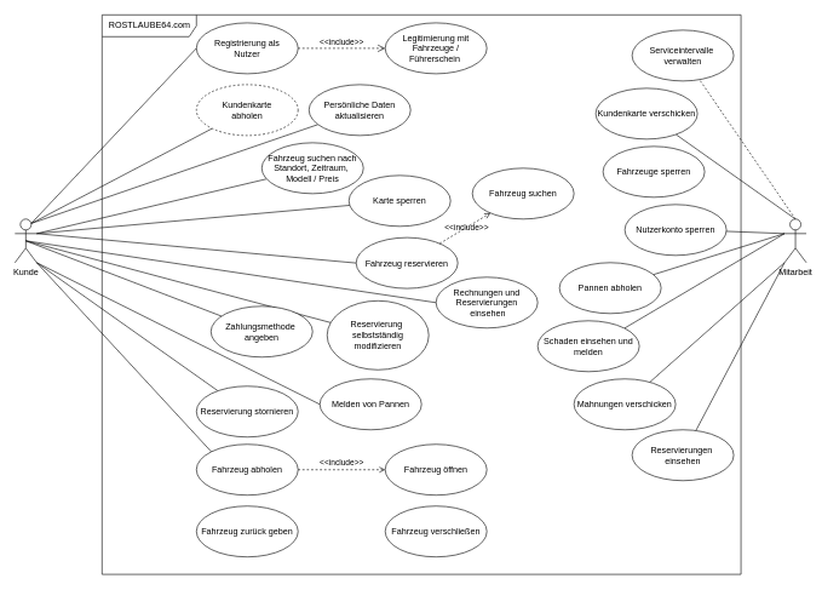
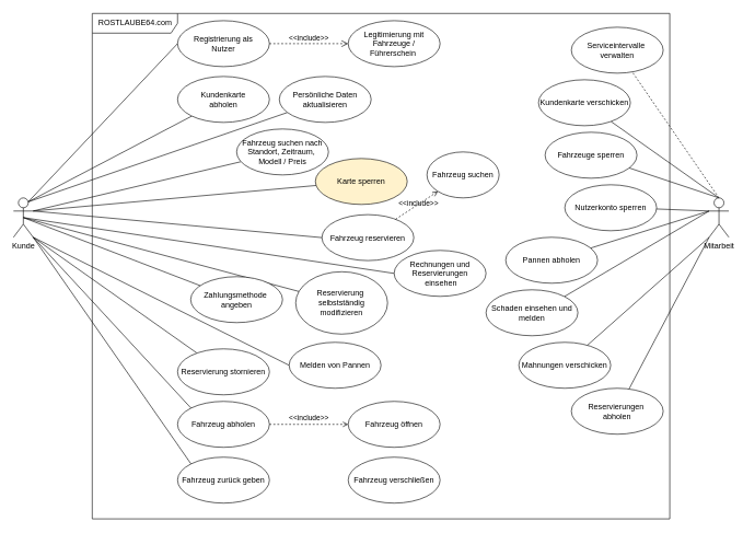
  <mxCell id="0" />
  <mxCell id="1" parent="0" />
  <mxCell id="2" value="ROSTLAUBE64.com" style="shape=umlFrame;tabPosition=left;html=1;boundedLbl=1;labelInHeader=1;width=130;height=30;" parent="1" vertex="1"><mxGeometry x="140" y="20" width="880" height="770" as="geometry" /></mxCell>
  <mxCell id="3" style="edgeStyle=none;html=1;exitX=0.75;exitY=0.1;exitDx=0;exitDy=0;exitPerimeter=0;entryX=0;entryY=0.5;entryDx=0;entryDy=0;endArrow=none;endFill=0;" parent="1" source="16" target="26" edge="1"><mxGeometry relative="1" as="geometry" /></mxCell>
  <mxCell id="4" style="edgeStyle=none;html=1;exitX=1;exitY=0.333;exitDx=0;exitDy=0;exitPerimeter=0;entryX=0;entryY=0.5;entryDx=0;entryDy=0;endArrow=none;endFill=0;" parent="1" source="16" target="29" edge="1"><mxGeometry relative="1" as="geometry" /></mxCell>
  <mxCell id="5" style="edgeStyle=none;html=1;exitX=0.75;exitY=0.1;exitDx=0;exitDy=0;exitPerimeter=0;endArrow=none;endFill=0;" parent="1" source="16" target="30" edge="1"><mxGeometry relative="1" as="geometry" /></mxCell>
  <mxCell id="6" style="edgeStyle=none;html=1;exitX=1;exitY=0.333;exitDx=0;exitDy=0;exitPerimeter=0;endArrow=none;endFill=0;" parent="1" source="16" target="31" edge="1"><mxGeometry relative="1" as="geometry" /></mxCell>
  <mxCell id="7" style="edgeStyle=none;html=1;exitX=0.5;exitY=0.5;exitDx=0;exitDy=0;exitPerimeter=0;endArrow=none;endFill=0;" parent="1" source="16" target="33" edge="1"><mxGeometry relative="1" as="geometry" /></mxCell>
  <mxCell id="8" style="edgeStyle=none;html=1;endArrow=none;endFill=0;exitX=1;exitY=1;exitDx=0;exitDy=0;exitPerimeter=0;" parent="1" source="16" target="32" edge="1"><mxGeometry relative="1" as="geometry"><mxPoint x="50" y="361" as="sourcePoint" /></mxGeometry></mxCell>
  <mxCell id="9" style="edgeStyle=none;html=1;exitX=1;exitY=0.333;exitDx=0;exitDy=0;exitPerimeter=0;endArrow=none;endFill=0;" parent="1" source="16" target="34" edge="1"><mxGeometry relative="1" as="geometry" /></mxCell>
  <mxCell id="10" style="edgeStyle=none;html=1;exitX=0.75;exitY=0.1;exitDx=0;exitDy=0;exitPerimeter=0;endArrow=none;endFill=0;" parent="1" source="16" target="35" edge="1"><mxGeometry relative="1" as="geometry" /></mxCell>
+ <mxCell id="11" style="edgeStyle=none;html=1;exitX=1;exitY=1;exitDx=0;exitDy=0;exitPerimeter=0;endArrow=none;endFill=0;entryX=0;entryY=0;entryDx=0;entryDy=0;" parent="1" source="16" target="37" edge="1"><mxGeometry relative="1" as="geometry" /></mxCell>
  <mxCell id="12" style="edgeStyle=none;html=1;exitX=1;exitY=1;exitDx=0;exitDy=0;exitPerimeter=0;entryX=0;entryY=0;entryDx=0;entryDy=0;endArrow=none;endFill=0;" parent="1" source="16" target="38" edge="1"><mxGeometry relative="1" as="geometry" /></mxCell>
  <mxCell id="13" style="edgeStyle=none;html=1;exitX=0.5;exitY=0.5;exitDx=0;exitDy=0;exitPerimeter=0;endArrow=none;endFill=0;entryX=0;entryY=0.5;entryDx=0;entryDy=0;" parent="1" source="16" target="41" edge="1"><mxGeometry relative="1" as="geometry" /></mxCell>
  <mxCell id="14" style="edgeStyle=none;html=1;exitX=1;exitY=1;exitDx=0;exitDy=0;exitPerimeter=0;entryX=0;entryY=0.5;entryDx=0;entryDy=0;endArrow=none;endFill=0;" parent="1" source="16" target="42" edge="1"><mxGeometry relative="1" as="geometry" /></mxCell>
  <mxCell id="15" style="edgeStyle=none;html=1;exitX=0.5;exitY=0.5;exitDx=0;exitDy=0;exitPerimeter=0;endArrow=none;endFill=0;" parent="1" source="16" target="44" edge="1"><mxGeometry relative="1" as="geometry" /></mxCell>
  <mxCell id="16" value="Kunde" style="shape=umlActor;verticalLabelPosition=bottom;verticalAlign=top;html=1;" parent="1" vertex="1"><mxGeometry x="20" y="301" width="30" height="60" as="geometry" /></mxCell>
  <mxCell id="17" style="edgeStyle=none;html=1;exitX=0.5;exitY=0;exitDx=0;exitDy=0;exitPerimeter=0;endArrow=none;endFill=0;dashed=1;" parent="1" source="25" target="43" edge="1"><mxGeometry relative="1" as="geometry" /></mxCell>
  <mxCell id="18" style="edgeStyle=none;html=1;exitX=0.5;exitY=0;exitDx=0;exitDy=0;exitPerimeter=0;endArrow=none;endFill=0;" parent="1" source="25" target="45" edge="1"><mxGeometry relative="1" as="geometry" /></mxCell>
+ <mxCell id="19" style="edgeStyle=none;html=1;exitX=0.5;exitY=0;exitDx=0;exitDy=0;exitPerimeter=0;endArrow=none;endFill=0;" parent="1" source="25" target="46" edge="1"><mxGeometry relative="1" as="geometry" /></mxCell>
  <mxCell id="20" style="edgeStyle=none;html=1;exitX=0;exitY=0.333;exitDx=0;exitDy=0;exitPerimeter=0;endArrow=none;endFill=0;" parent="1" source="25" target="47" edge="1"><mxGeometry relative="1" as="geometry" /></mxCell>
  <mxCell id="21" style="edgeStyle=none;html=1;exitX=0;exitY=0.333;exitDx=0;exitDy=0;exitPerimeter=0;endArrow=none;endFill=0;" parent="1" source="25" target="49" edge="1"><mxGeometry relative="1" as="geometry" /></mxCell>
  <mxCell id="22" style="edgeStyle=none;html=1;exitX=0;exitY=0.333;exitDx=0;exitDy=0;exitPerimeter=0;entryX=1;entryY=0;entryDx=0;entryDy=0;endArrow=none;endFill=0;" parent="1" source="25" target="48" edge="1"><mxGeometry relative="1" as="geometry" /></mxCell>
  <mxCell id="23" style="edgeStyle=none;html=1;exitX=0;exitY=1;exitDx=0;exitDy=0;exitPerimeter=0;endArrow=none;endFill=0;" parent="1" source="25" target="50" edge="1"><mxGeometry relative="1" as="geometry" /></mxCell>
  <mxCell id="24" style="edgeStyle=none;html=1;exitX=0;exitY=1;exitDx=0;exitDy=0;exitPerimeter=0;endArrow=none;endFill=0;" parent="1" source="25" target="51" edge="1"><mxGeometry relative="1" as="geometry" /></mxCell>
  <mxCell id="25" value="Mitarbeit" style="shape=umlActor;verticalLabelPosition=bottom;verticalAlign=top;html=1;" parent="1" vertex="1"><mxGeometry x="1080" y="301" width="30" height="60" as="geometry" /></mxCell>
  <mxCell id="26" value="Registrierung als&lt;br&gt;Nutzer" style="ellipse;whiteSpace=wrap;html=1;" parent="1" vertex="1"><mxGeometry x="270" y="31" width="140" height="70" as="geometry" /></mxCell>
  <mxCell id="27" value="Legitimierung mit Fahrzeuge / Führerschein&amp;nbsp;" style="ellipse;whiteSpace=wrap;html=1;" parent="1" vertex="1"><mxGeometry x="530" y="31" width="140" height="70" as="geometry" /></mxCell>
  <mxCell id="28" value="&amp;lt;&amp;lt;include&amp;gt;&amp;gt;" style="html=1;verticalAlign=bottom;endArrow=open;dashed=1;endSize=8;entryX=0;entryY=0.5;entryDx=0;entryDy=0;exitX=1;exitY=0.5;exitDx=0;exitDy=0;" parent="1" source="26" target="27" edge="1"><mxGeometry relative="1" as="geometry"><mxPoint x="530" y="161" as="sourcePoint" /><mxPoint x="450" y="161" as="targetPoint" /></mxGeometry></mxCell>
  <mxCell id="29" value="Fahrzeug reservieren" style="ellipse;whiteSpace=wrap;html=1;" parent="1" vertex="1"><mxGeometry x="490" y="326.5" width="140" height="70" as="geometry" /></mxCell>
- <mxCell id="30" value="Kundenkarte&lt;br&gt;abholen" style="ellipse;whiteSpace=wrap;html=1;dashed=1;" parent="1" vertex="1"><mxGeometry x="270" y="116" width="140" height="70" as="geometry" /></mxCell>
+ <mxCell id="30" value="Kundenkarte&lt;br&gt;abholen" style="ellipse;whiteSpace=wrap;html=1;" parent="1" vertex="1"><mxGeometry x="270" y="116" width="140" height="70" as="geometry" /></mxCell>
  <mxCell id="31" value="Fahrzeug suchen nach&lt;br&gt;Standort, Zeitraum,&amp;nbsp;&lt;br&gt;Modell / Preis" style="ellipse;whiteSpace=wrap;html=1;" parent="1" vertex="1"><mxGeometry x="360" y="196" width="140" height="70" as="geometry" /></mxCell>
  <mxCell id="32" value="Reservierung stornieren" style="ellipse;whiteSpace=wrap;html=1;" parent="1" vertex="1"><mxGeometry x="270" y="531" width="140" height="70" as="geometry" /></mxCell>
  <mxCell id="33" value="Reservierung&amp;nbsp;&lt;br&gt;selbstständig modifizieren" style="ellipse;whiteSpace=wrap;html=1;" parent="1" vertex="1"><mxGeometry x="450" y="413.5" width="140" height="95" as="geometry" /></mxCell>
- <mxCell id="34" value="Karte sperren" style="ellipse;whiteSpace=wrap;html=1;" parent="1" vertex="1"><mxGeometry x="480" y="241" width="140" height="70" as="geometry" /></mxCell>
+ <mxCell id="34" value="Karte sperren" style="ellipse;whiteSpace=wrap;html=1;fillColor=#fff2cc;" parent="1" vertex="1"><mxGeometry x="480" y="241" width="140" height="70" as="geometry" /></mxCell>
  <mxCell id="35" value="Persönliche Daten&lt;br&gt;aktualisieren" style="ellipse;whiteSpace=wrap;html=1;" parent="1" vertex="1"><mxGeometry x="425" y="116" width="140" height="70" as="geometry" /></mxCell>
  <mxCell id="36" value="Fahrzeug öffnen" style="ellipse;whiteSpace=wrap;html=1;" parent="1" vertex="1"><mxGeometry x="530" y="611" width="140" height="70" as="geometry" /></mxCell>
  <mxCell id="37" value="Fahrzeug zurück geben" style="ellipse;whiteSpace=wrap;html=1;" parent="1" vertex="1"><mxGeometry x="270" y="696" width="140" height="70" as="geometry" /></mxCell>
  <mxCell id="38" value="Fahrzeug abholen" style="ellipse;whiteSpace=wrap;html=1;" parent="1" vertex="1"><mxGeometry x="270" y="611" width="140" height="70" as="geometry" /></mxCell>
  <mxCell id="39" value="&amp;lt;&amp;lt;include&amp;gt;&amp;gt;" style="html=1;verticalAlign=bottom;labelBackgroundColor=none;endArrow=open;endFill=0;dashed=1;exitX=1;exitY=0.5;exitDx=0;exitDy=0;" parent="1" source="38" target="36" edge="1"><mxGeometry width="160" relative="1" as="geometry"><mxPoint x="445" y="586" as="sourcePoint" /><mxPoint x="565" y="586" as="targetPoint" /></mxGeometry></mxCell>
  <mxCell id="40" value="Fahrzeug verschließen" style="ellipse;whiteSpace=wrap;html=1;" parent="1" vertex="1"><mxGeometry x="530" y="696" width="140" height="70" as="geometry" /></mxCell>
  <mxCell id="41" value="Rechnungen und&lt;br&gt;Reservierungen&lt;br&gt;&amp;nbsp;einsehen" style="ellipse;whiteSpace=wrap;html=1;" parent="1" vertex="1"><mxGeometry x="600" y="381" width="140" height="70" as="geometry" /></mxCell>
  <mxCell id="42" value="Melden von Pannen" style="ellipse;whiteSpace=wrap;html=1;" parent="1" vertex="1"><mxGeometry x="440" y="521" width="140" height="70" as="geometry" /></mxCell>
  <mxCell id="43" value="Serviceintervalle&amp;nbsp;&lt;br&gt;verwalten" style="ellipse;whiteSpace=wrap;html=1;" parent="1" vertex="1"><mxGeometry x="870" y="41" width="140" height="70" as="geometry" /></mxCell>
  <mxCell id="44" value="Zahlungsmethode&amp;nbsp;&lt;br&gt;angeben" style="ellipse;whiteSpace=wrap;html=1;" parent="1" vertex="1"><mxGeometry x="290" y="421" width="140" height="70" as="geometry" /></mxCell>
  <mxCell id="45" value="Kundenkarte verschicken" style="ellipse;whiteSpace=wrap;html=1;" parent="1" vertex="1"><mxGeometry x="820" y="121" width="140" height="70" as="geometry" /></mxCell>
  <mxCell id="46" value="Fahrzeuge sperren" style="ellipse;whiteSpace=wrap;html=1;" parent="1" vertex="1"><mxGeometry x="830" y="201" width="140" height="70" as="geometry" /></mxCell>
  <mxCell id="47" value="Pannen abholen" style="ellipse;whiteSpace=wrap;html=1;" parent="1" vertex="1"><mxGeometry x="770" y="361" width="140" height="70" as="geometry" /></mxCell>
  <mxCell id="48" value="Schaden einsehen und melden" style="ellipse;whiteSpace=wrap;html=1;" parent="1" vertex="1"><mxGeometry x="740" y="441" width="140" height="70" as="geometry" /></mxCell>
  <mxCell id="49" value="Nutzerkonto sperren" style="ellipse;whiteSpace=wrap;html=1;" parent="1" vertex="1"><mxGeometry x="860" y="281" width="140" height="70" as="geometry" /></mxCell>
  <mxCell id="50" value="Mahnungen verschicken" style="ellipse;whiteSpace=wrap;html=1;" parent="1" vertex="1"><mxGeometry x="790" y="521" width="140" height="70" as="geometry" /></mxCell>
- <mxCell id="51" value="Reservierungen&amp;nbsp;&lt;br&gt;einsehen" style="ellipse;whiteSpace=wrap;html=1;" parent="1" vertex="1"><mxGeometry x="870" y="591" width="140" height="70" as="geometry" /></mxCell>
- <mxCell id="52" value="Fahrzeug suchen" style="ellipse;whiteSpace=wrap;html=1;" vertex="1" parent="1"><mxGeometry x="650" y="231" width="140" height="70" as="geometry" /></mxCell>
+ <mxCell id="51" value="Reservierungen&amp;nbsp;&lt;br&gt;abholen" style="ellipse;whiteSpace=wrap;html=1;" parent="1" vertex="1"><mxGeometry x="870" y="591" width="140" height="70" as="geometry" /></mxCell>
+ <mxCell id="52" value="Fahrzeug suchen" style="ellipse;whiteSpace=wrap;html=1;" vertex="1" parent="1"><mxGeometry x="650" y="231" width="110" height="70" as="geometry" /></mxCell>
  <mxCell id="53" value="&amp;lt;&amp;lt;include&amp;gt;&amp;gt;" style="html=1;verticalAlign=bottom;labelBackgroundColor=none;endArrow=open;endFill=0;dashed=1;" edge="1" parent="1" source="29" target="52"><mxGeometry x="-0.049" y="-7" width="160" relative="1" as="geometry"><mxPoint x="640" y="161" as="sourcePoint" /><mxPoint x="800" y="161" as="targetPoint" /><mxPoint as="offset" /></mxGeometry></mxCell>
